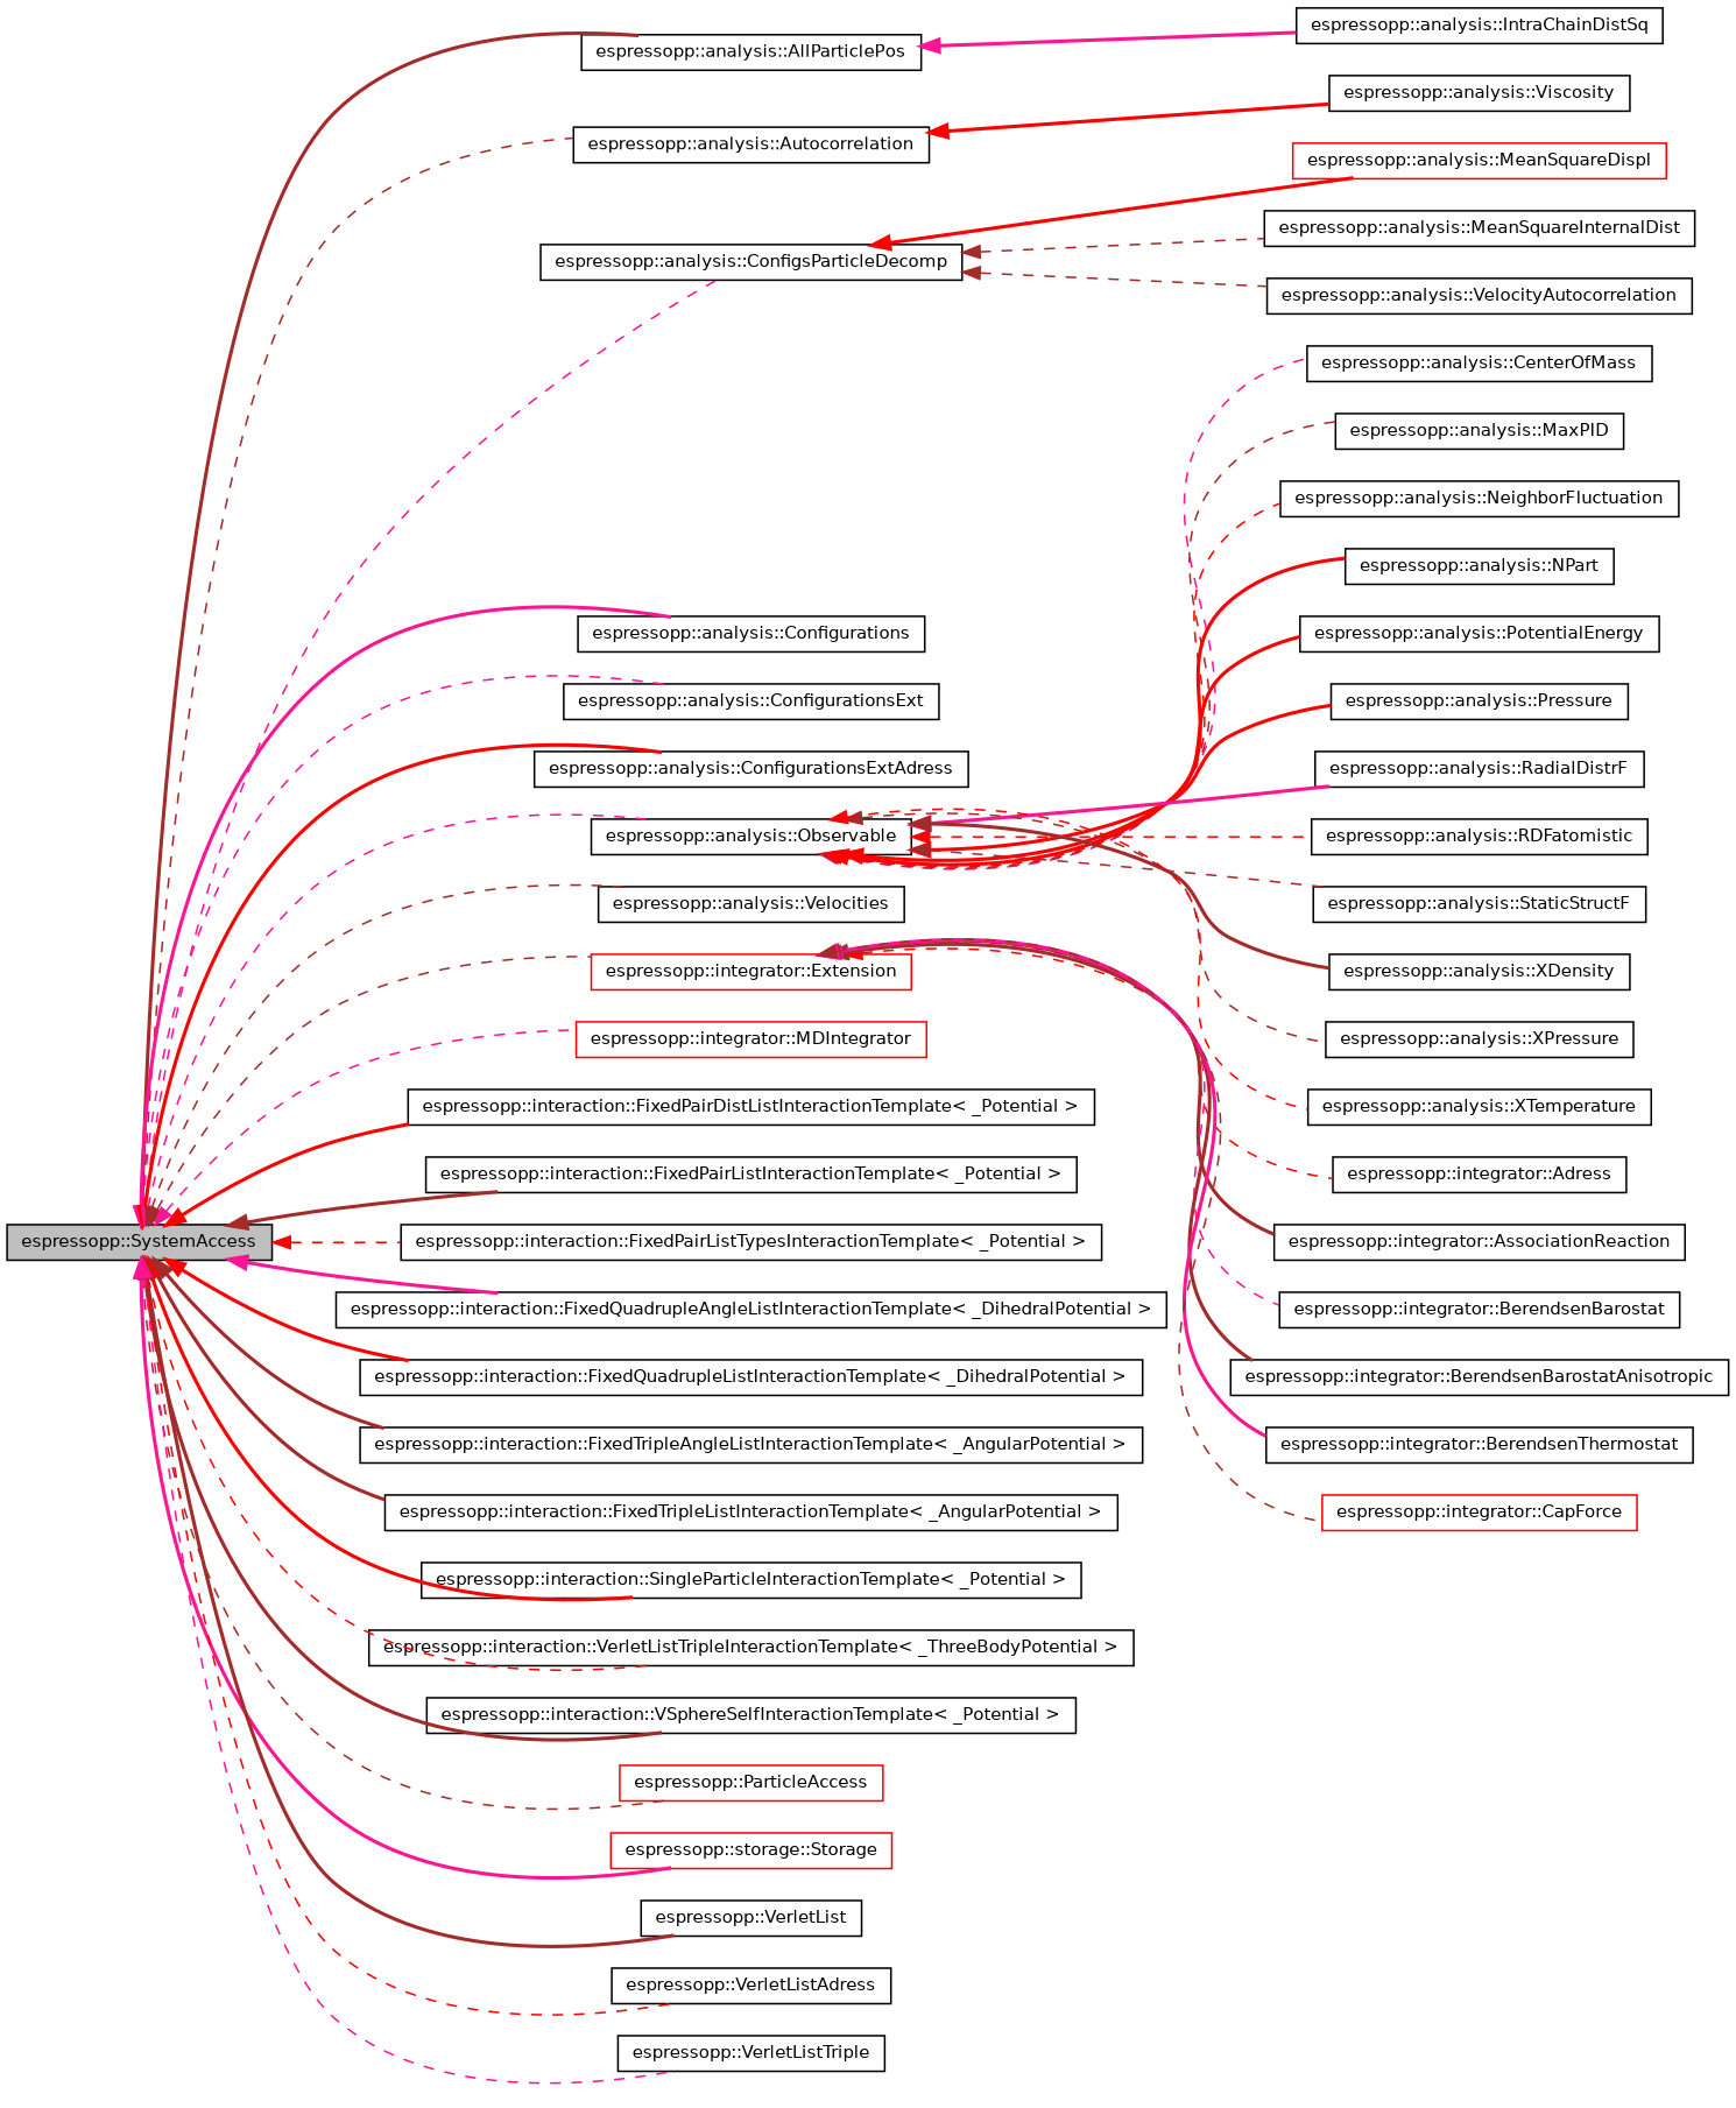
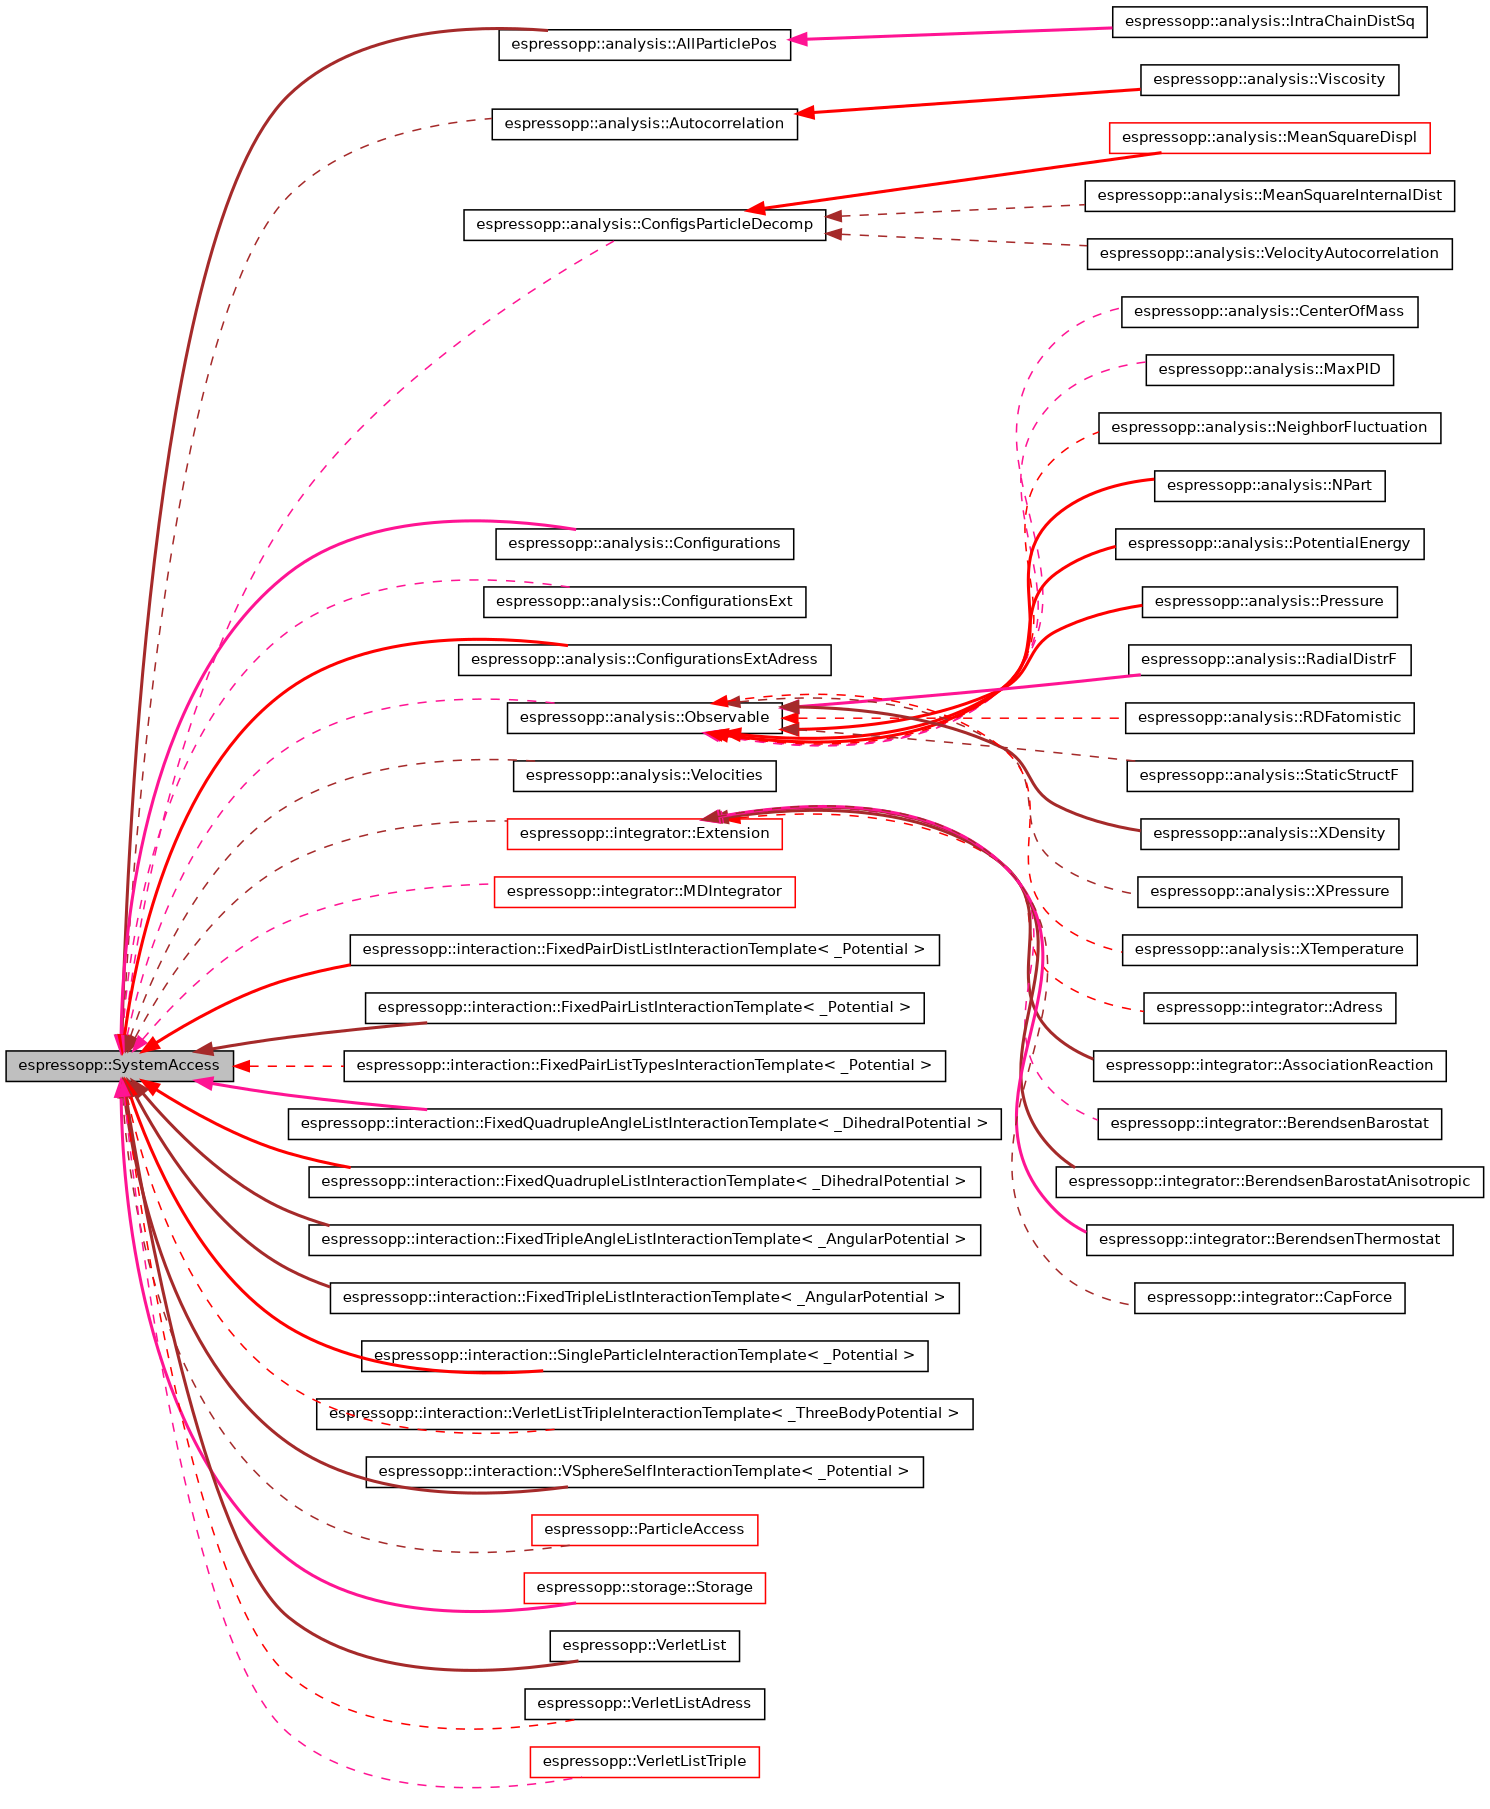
  digraph {
    rankdir=LR
    node [color=black fillcolor=white fontname=Helvetica fontsize=10 shape=record style=filled]
    edge [color=brown dir=back fontname=Helvetica fontsize=10 labelfontname=Helvetica labelfontsize=10 style=bold]
    n1 [fillcolor=grey75 fontcolor=black height=0.2 label="espressopp::SystemAccess" width=0.4]
    n2 [height=0.2 label="espressopp::analysis::AllParticlePos" width=0.4]
    n3 [height=0.2 label="espressopp::analysis::Autocorrelation" width=0.4]
    n4 [height=0.2 label="espressopp::analysis::ConfigsParticleDecomp" width=0.4]
    n5 [height=0.2 label="espressopp::analysis::Configurations" width=0.4]
    n6 [height=0.2 label="espressopp::analysis::ConfigurationsExt" width=0.4]
    n7 [height=0.2 label="espressopp::analysis::ConfigurationsExtAdress" width=0.4]
    n8 [height=0.2 label="espressopp::analysis::Observable" width=0.4]
    n9 [height=0.2 label="espressopp::analysis::Velocities" width=0.4]
    n10 [color=red height=0.2 label="espressopp::integrator::Extension" width=0.4]
    n11 [color=red height=0.2 label="espressopp::integrator::MDIntegrator" width=0.4]
    n12 [height=0.2 label="espressopp::interaction::FixedPairDistListInteractionTemplate\< _Potential \>" width=0.4]
    n13 [height=0.2 label="espressopp::interaction::FixedPairListInteractionTemplate\< _Potential \>" width=0.4]
    n14 [height=0.2 label="espressopp::interaction::FixedPairListTypesInteractionTemplate\< _Potential \>" width=0.4]
    n15 [height=0.2 label="espressopp::interaction::FixedQuadrupleAngleListInteractionTemplate\< _DihedralPotential \>" width=0.4]
    n16 [height=0.2 label="espressopp::interaction::FixedQuadrupleListInteractionTemplate\< _DihedralPotential \>" width=0.4]
    n17 [height=0.2 label="espressopp::interaction::FixedTripleAngleListInteractionTemplate\< _AngularPotential \>" width=0.4]
    n18 [height=0.2 label="espressopp::interaction::FixedTripleListInteractionTemplate\< _AngularPotential \>" width=0.4]
    n19 [height=0.2 label="espressopp::interaction::SingleParticleInteractionTemplate\< _Potential \>" width=0.4]
    n20 [height=0.2 label="espressopp::interaction::VerletListTripleInteractionTemplate\< _ThreeBodyPotential \>" width=0.4]
    n21 [height=0.2 label="espressopp::interaction::VSphereSelfInteractionTemplate\< _Potential \>" width=0.4]
    n22 [color=red height=0.2 label="espressopp::ParticleAccess" width=0.4]
    n23 [color=red height=0.2 label="espressopp::storage::Storage" width=0.4]
    n24 [height=0.2 label="espressopp::VerletList" width=0.4]
    n25 [height=0.2 label="espressopp::VerletListAdress" width=0.4]
-   n26 [height=0.2 label="espressopp::VerletListTriple" width=0.4]
+   n26 [color=red height=0.2 label="espressopp::VerletListTriple" width=0.4]
    n27 [height=0.2 label="espressopp::analysis::IntraChainDistSq" width=0.4]
    n28 [height=0.2 label="espressopp::analysis::Viscosity" width=0.4]
    n29 [color=red height=0.2 label="espressopp::analysis::MeanSquareDispl" width=0.4]
    n30 [height=0.2 label="espressopp::analysis::MeanSquareInternalDist" width=0.4]
    n31 [height=0.2 label="espressopp::analysis::VelocityAutocorrelation" width=0.4]
    n32 [height=0.2 label="espressopp::analysis::CenterOfMass" width=0.4]
    n33 [height=0.2 label="espressopp::analysis::MaxPID" width=0.4]
    n34 [height=0.2 label="espressopp::analysis::NeighborFluctuation" width=0.4]
    n35 [height=0.2 label="espressopp::analysis::NPart" width=0.4]
    n36 [height=0.2 label="espressopp::analysis::PotentialEnergy" width=0.4]
    n37 [height=0.2 label="espressopp::analysis::Pressure" width=0.4]
    n38 [height=0.2 label="espressopp::analysis::RadialDistrF" width=0.4]
    n39 [height=0.2 label="espressopp::analysis::RDFatomistic" width=0.4]
    n40 [height=0.2 label="espressopp::analysis::StaticStructF" width=0.4]
    n41 [height=0.2 label="espressopp::analysis::XDensity" width=0.4]
    n42 [height=0.2 label="espressopp::analysis::XPressure" width=0.4]
    n43 [height=0.2 label="espressopp::analysis::XTemperature" width=0.4]
    n44 [height=0.2 label="espressopp::integrator::Adress" width=0.4]
    n45 [height=0.2 label="espressopp::integrator::AssociationReaction" width=0.4]
    n46 [height=0.2 label="espressopp::integrator::BerendsenBarostat" width=0.4]
    n47 [height=0.2 label="espressopp::integrator::BerendsenBarostatAnisotropic" width=0.4]
    n48 [height=0.2 label="espressopp::integrator::BerendsenThermostat" width=0.4]
-   n49 [color=red height=0.2 label="espressopp::integrator::CapForce" width=0.4]
+   n49 [height=0.2 label="espressopp::integrator::CapForce" width=0.4]
    n1 -> n2
    n1 -> n3 [style=dashed]
    n1 -> n4 [color=deeppink style=dashed]
    n1 -> n5 [color=deeppink]
    n1 -> n6 [color=deeppink style=dashed]
    n1 -> n7 [color=red]
    n1 -> n8 [color=deeppink style=dashed]
    n1 -> n9 [style=dashed]
    n1 -> n10 [style=dashed]
    n1 -> n11 [color=deeppink style=dashed]
    n1 -> n12 [color=red]
    n1 -> n13
    n1 -> n14 [color=red style=dashed]
    n1 -> n15 [color=deeppink]
    n1 -> n16 [color=red]
    n1 -> n17
    n1 -> n18
    n1 -> n19 [color=red]
    n1 -> n20 [color=red style=dashed]
    n1 -> n21
    n1 -> n22 [style=dashed]
    n1 -> n23 [color=deeppink]
    n1 -> n24
    n1 -> n25 [color=red style=dashed]
    n1 -> n26 [color=deeppink style=dashed]
    n2 -> n27 [color=deeppink]
    n3 -> n28 [color=red]
    n4 -> n29 [color=red]
    n4 -> n30 [style=dashed]
    n4 -> n31 [style=dashed]
    n8 -> n32 [color=deeppink style=dashed]
-   n8 -> n33 [style=dashed]
+   n8 -> n33 [color=deeppink style=dashed]
    n8 -> n34 [color=red style=dashed]
    n8 -> n35 [color=red]
    n8 -> n36 [color=red]
    n8 -> n37 [color=red]
    n8 -> n38 [color=deeppink]
    n8 -> n39 [color=red style=dashed]
    n8 -> n40 [style=dashed]
    n8 -> n41
    n8 -> n42 [style=dashed]
    n8 -> n43 [color=red style=dashed]
    n10 -> n44 [color=red style=dashed]
    n10 -> n45
    n10 -> n46 [color=deeppink style=dashed]
    n10 -> n47
    n10 -> n48 [color=deeppink]
    n10 -> n49 [style=dashed]
  }
